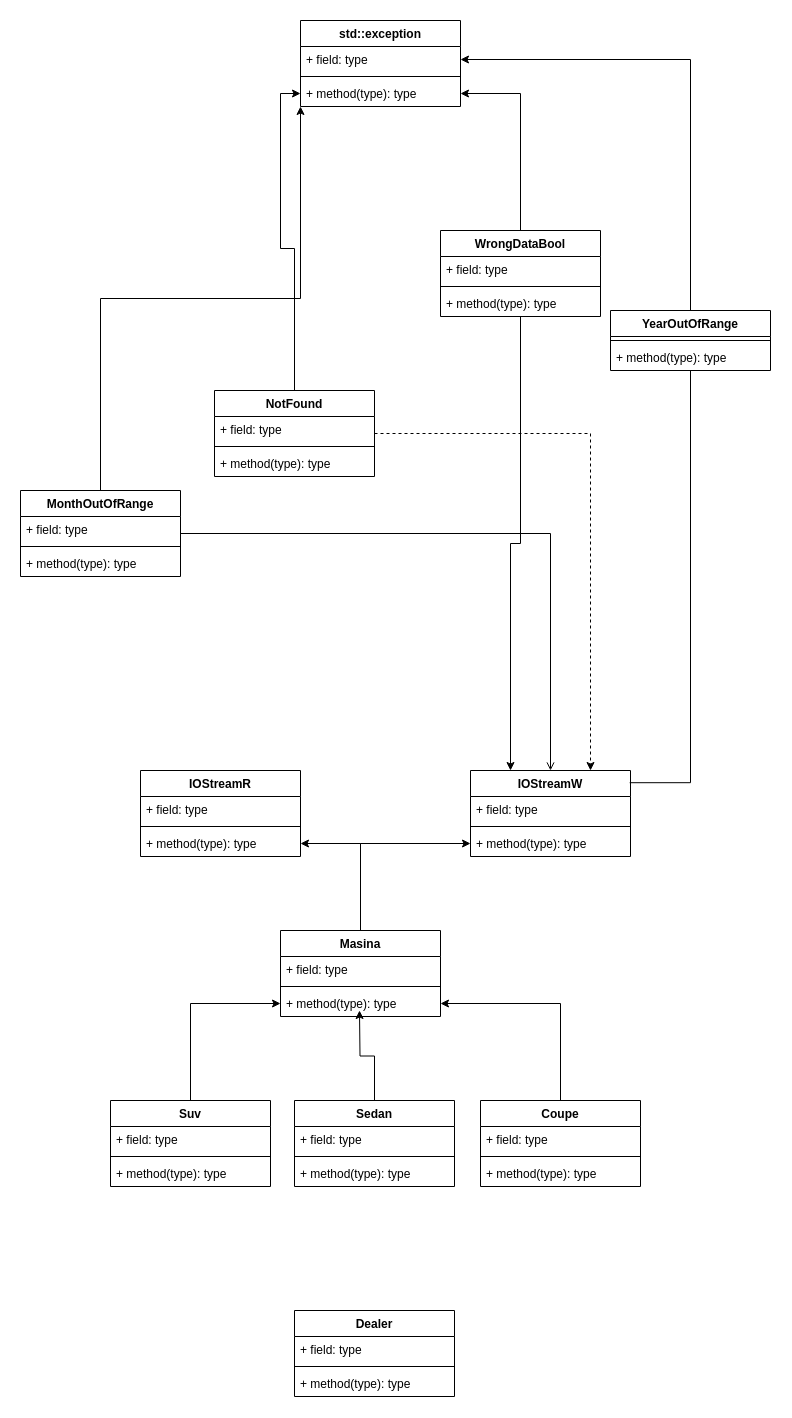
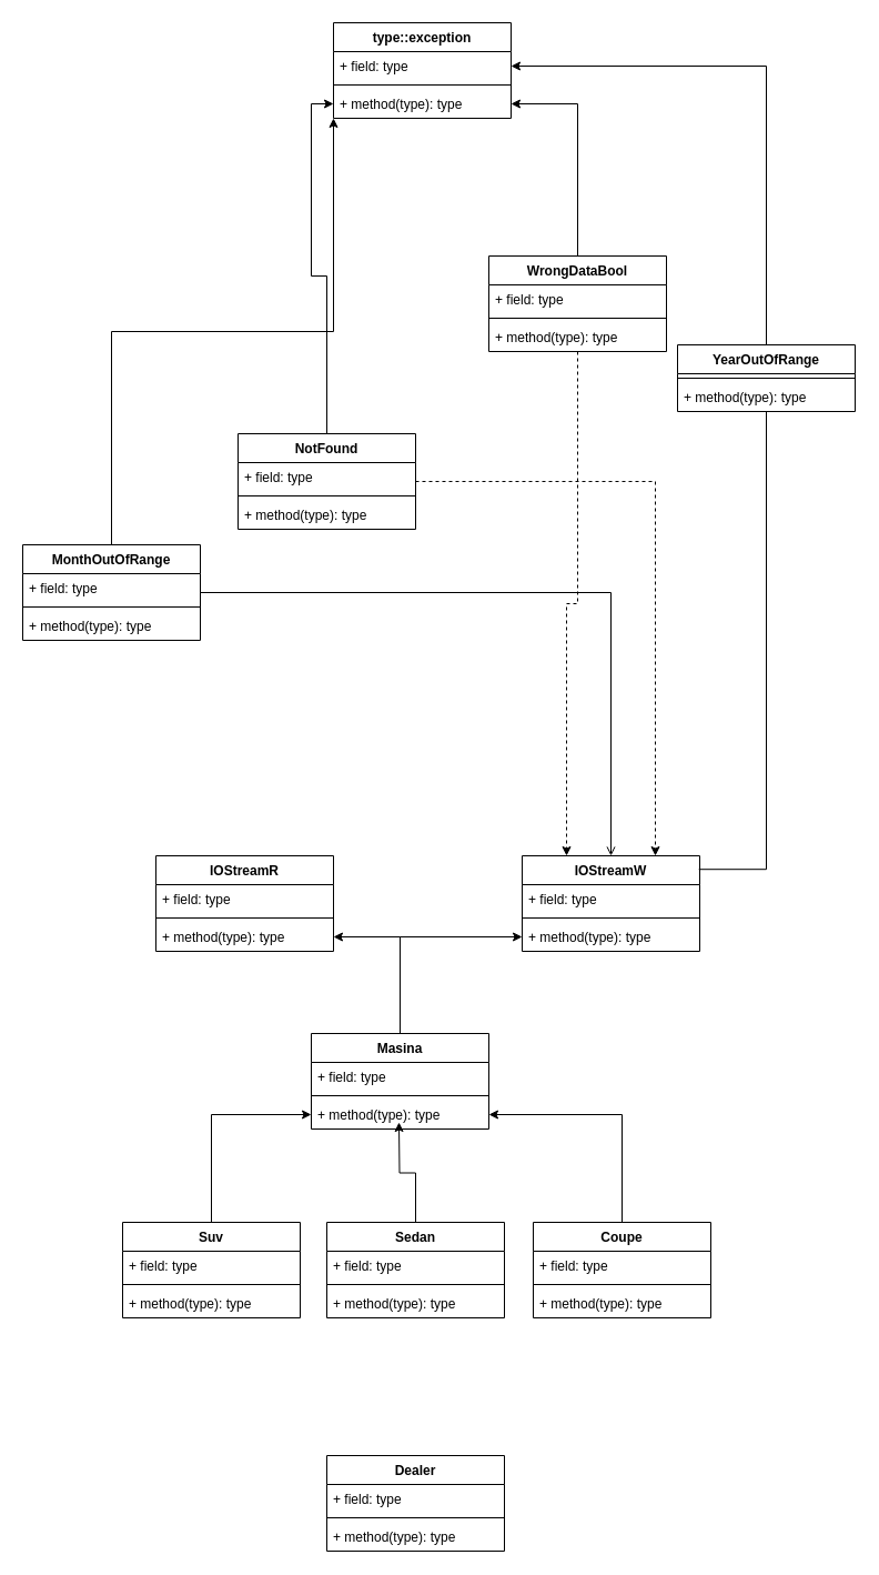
  <mxCell id="0" />
  <mxCell id="1" parent="0" />
  <mxCell id="2" style="edgeStyle=orthogonalEdgeStyle;rounded=0;orthogonalLoop=1;jettySize=auto;html=1;exitX=0.5;exitY=0;exitDx=0;exitDy=0;entryX=1;entryY=0.5;entryDx=0;entryDy=0;" edge="1" parent="1" source="4" target="26"><mxGeometry relative="1" as="geometry" /></mxCell>
  <mxCell id="3" style="edgeStyle=orthogonalEdgeStyle;rounded=0;orthogonalLoop=1;jettySize=auto;html=1;exitX=0.5;exitY=0;exitDx=0;exitDy=0;entryX=0;entryY=0.5;entryDx=0;entryDy=0;" edge="1" parent="1" source="4" target="30"><mxGeometry relative="1" as="geometry" /></mxCell>
  <mxCell id="4" value="Masina" style="swimlane;fontStyle=1;align=center;verticalAlign=top;childLayout=stackLayout;horizontal=1;startSize=26;horizontalStack=0;resizeParent=1;resizeParentMax=0;resizeLast=0;collapsible=1;marginBottom=0;" vertex="1" parent="1"><mxGeometry x="280" y="930" width="160" height="86" as="geometry" /></mxCell>
  <mxCell id="5" value="+ field: type" style="text;strokeColor=none;fillColor=none;align=left;verticalAlign=top;spacingLeft=4;spacingRight=4;overflow=hidden;rotatable=0;points=[[0,0.5],[1,0.5]];portConstraint=eastwest;" vertex="1" parent="4"><mxGeometry y="26" width="160" height="26" as="geometry" /></mxCell>
  <mxCell id="6" value="" style="line;strokeWidth=1;fillColor=none;align=left;verticalAlign=middle;spacingTop=-1;spacingLeft=3;spacingRight=3;rotatable=0;labelPosition=right;points=[];portConstraint=eastwest;strokeColor=inherit;" vertex="1" parent="4"><mxGeometry y="52" width="160" height="8" as="geometry" /></mxCell>
  <mxCell id="7" value="+ method(type): type" style="text;strokeColor=none;fillColor=none;align=left;verticalAlign=top;spacingLeft=4;spacingRight=4;overflow=hidden;rotatable=0;points=[[0,0.5],[1,0.5]];portConstraint=eastwest;" vertex="1" parent="4"><mxGeometry y="60" width="160" height="26" as="geometry" /></mxCell>
  <mxCell id="8" style="edgeStyle=orthogonalEdgeStyle;rounded=0;orthogonalLoop=1;jettySize=auto;html=1;exitX=0.5;exitY=0;exitDx=0;exitDy=0;entryX=0;entryY=0.5;entryDx=0;entryDy=0;" edge="1" parent="1" source="9" target="7"><mxGeometry relative="1" as="geometry" /></mxCell>
  <mxCell id="9" value="Suv&#10;" style="swimlane;fontStyle=1;align=center;verticalAlign=top;childLayout=stackLayout;horizontal=1;startSize=26;horizontalStack=0;resizeParent=1;resizeParentMax=0;resizeLast=0;collapsible=1;marginBottom=0;" vertex="1" parent="1"><mxGeometry x="110" y="1100" width="160" height="86" as="geometry" /></mxCell>
  <mxCell id="10" value="+ field: type" style="text;strokeColor=none;fillColor=none;align=left;verticalAlign=top;spacingLeft=4;spacingRight=4;overflow=hidden;rotatable=0;points=[[0,0.5],[1,0.5]];portConstraint=eastwest;" vertex="1" parent="9"><mxGeometry y="26" width="160" height="26" as="geometry" /></mxCell>
  <mxCell id="11" value="" style="line;strokeWidth=1;fillColor=none;align=left;verticalAlign=middle;spacingTop=-1;spacingLeft=3;spacingRight=3;rotatable=0;labelPosition=right;points=[];portConstraint=eastwest;strokeColor=inherit;" vertex="1" parent="9"><mxGeometry y="52" width="160" height="8" as="geometry" /></mxCell>
  <mxCell id="12" value="+ method(type): type" style="text;strokeColor=none;fillColor=none;align=left;verticalAlign=top;spacingLeft=4;spacingRight=4;overflow=hidden;rotatable=0;points=[[0,0.5],[1,0.5]];portConstraint=eastwest;" vertex="1" parent="9"><mxGeometry y="60" width="160" height="26" as="geometry" /></mxCell>
  <mxCell id="13" style="edgeStyle=orthogonalEdgeStyle;rounded=0;orthogonalLoop=1;jettySize=auto;html=1;exitX=0.5;exitY=0;exitDx=0;exitDy=0;" edge="1" parent="1" source="14"><mxGeometry relative="1" as="geometry"><mxPoint x="359" y="1010" as="targetPoint" /></mxGeometry></mxCell>
  <mxCell id="14" value="Sedan" style="swimlane;fontStyle=1;align=center;verticalAlign=top;childLayout=stackLayout;horizontal=1;startSize=26;horizontalStack=0;resizeParent=1;resizeParentMax=0;resizeLast=0;collapsible=1;marginBottom=0;" vertex="1" parent="1"><mxGeometry x="294" y="1100" width="160" height="86" as="geometry" /></mxCell>
  <mxCell id="15" value="+ field: type" style="text;strokeColor=none;fillColor=none;align=left;verticalAlign=top;spacingLeft=4;spacingRight=4;overflow=hidden;rotatable=0;points=[[0,0.5],[1,0.5]];portConstraint=eastwest;" vertex="1" parent="14"><mxGeometry y="26" width="160" height="26" as="geometry" /></mxCell>
  <mxCell id="16" value="" style="line;strokeWidth=1;fillColor=none;align=left;verticalAlign=middle;spacingTop=-1;spacingLeft=3;spacingRight=3;rotatable=0;labelPosition=right;points=[];portConstraint=eastwest;strokeColor=inherit;" vertex="1" parent="14"><mxGeometry y="52" width="160" height="8" as="geometry" /></mxCell>
  <mxCell id="17" value="+ method(type): type" style="text;strokeColor=none;fillColor=none;align=left;verticalAlign=top;spacingLeft=4;spacingRight=4;overflow=hidden;rotatable=0;points=[[0,0.5],[1,0.5]];portConstraint=eastwest;" vertex="1" parent="14"><mxGeometry y="60" width="160" height="26" as="geometry" /></mxCell>
  <mxCell id="18" style="edgeStyle=orthogonalEdgeStyle;rounded=0;orthogonalLoop=1;jettySize=auto;html=1;exitX=0.5;exitY=0;exitDx=0;exitDy=0;entryX=1;entryY=0.5;entryDx=0;entryDy=0;" edge="1" parent="1" source="19" target="7"><mxGeometry relative="1" as="geometry" /></mxCell>
  <mxCell id="19" value="Coupe" style="swimlane;fontStyle=1;align=center;verticalAlign=top;childLayout=stackLayout;horizontal=1;startSize=26;horizontalStack=0;resizeParent=1;resizeParentMax=0;resizeLast=0;collapsible=1;marginBottom=0;" vertex="1" parent="1"><mxGeometry x="480" y="1100" width="160" height="86" as="geometry" /></mxCell>
  <mxCell id="20" value="+ field: type" style="text;strokeColor=none;fillColor=none;align=left;verticalAlign=top;spacingLeft=4;spacingRight=4;overflow=hidden;rotatable=0;points=[[0,0.5],[1,0.5]];portConstraint=eastwest;" vertex="1" parent="19"><mxGeometry y="26" width="160" height="26" as="geometry" /></mxCell>
  <mxCell id="21" value="" style="line;strokeWidth=1;fillColor=none;align=left;verticalAlign=middle;spacingTop=-1;spacingLeft=3;spacingRight=3;rotatable=0;labelPosition=right;points=[];portConstraint=eastwest;strokeColor=inherit;" vertex="1" parent="19"><mxGeometry y="52" width="160" height="8" as="geometry" /></mxCell>
  <mxCell id="22" value="+ method(type): type" style="text;strokeColor=none;fillColor=none;align=left;verticalAlign=top;spacingLeft=4;spacingRight=4;overflow=hidden;rotatable=0;points=[[0,0.5],[1,0.5]];portConstraint=eastwest;" vertex="1" parent="19"><mxGeometry y="60" width="160" height="26" as="geometry" /></mxCell>
  <mxCell id="23" value="IOStreamR" style="swimlane;fontStyle=1;align=center;verticalAlign=top;childLayout=stackLayout;horizontal=1;startSize=26;horizontalStack=0;resizeParent=1;resizeParentMax=0;resizeLast=0;collapsible=1;marginBottom=0;" vertex="1" parent="1"><mxGeometry x="140" y="770" width="160" height="86" as="geometry" /></mxCell>
  <mxCell id="24" value="+ field: type" style="text;strokeColor=none;fillColor=none;align=left;verticalAlign=top;spacingLeft=4;spacingRight=4;overflow=hidden;rotatable=0;points=[[0,0.5],[1,0.5]];portConstraint=eastwest;" vertex="1" parent="23"><mxGeometry y="26" width="160" height="26" as="geometry" /></mxCell>
  <mxCell id="25" value="" style="line;strokeWidth=1;fillColor=none;align=left;verticalAlign=middle;spacingTop=-1;spacingLeft=3;spacingRight=3;rotatable=0;labelPosition=right;points=[];portConstraint=eastwest;strokeColor=inherit;" vertex="1" parent="23"><mxGeometry y="52" width="160" height="8" as="geometry" /></mxCell>
  <mxCell id="26" value="+ method(type): type" style="text;strokeColor=none;fillColor=none;align=left;verticalAlign=top;spacingLeft=4;spacingRight=4;overflow=hidden;rotatable=0;points=[[0,0.5],[1,0.5]];portConstraint=eastwest;" vertex="1" parent="23"><mxGeometry y="60" width="160" height="26" as="geometry" /></mxCell>
  <mxCell id="27" value="IOStreamW" style="swimlane;fontStyle=1;align=center;verticalAlign=top;childLayout=stackLayout;horizontal=1;startSize=26;horizontalStack=0;resizeParent=1;resizeParentMax=0;resizeLast=0;collapsible=1;marginBottom=0;" vertex="1" parent="1"><mxGeometry x="470" y="770" width="160" height="86" as="geometry" /></mxCell>
  <mxCell id="28" value="+ field: type" style="text;strokeColor=none;fillColor=none;align=left;verticalAlign=top;spacingLeft=4;spacingRight=4;overflow=hidden;rotatable=0;points=[[0,0.5],[1,0.5]];portConstraint=eastwest;" vertex="1" parent="27"><mxGeometry y="26" width="160" height="26" as="geometry" /></mxCell>
  <mxCell id="29" value="" style="line;strokeWidth=1;fillColor=none;align=left;verticalAlign=middle;spacingTop=-1;spacingLeft=3;spacingRight=3;rotatable=0;labelPosition=right;points=[];portConstraint=eastwest;strokeColor=inherit;" vertex="1" parent="27"><mxGeometry y="52" width="160" height="8" as="geometry" /></mxCell>
  <mxCell id="30" value="+ method(type): type" style="text;strokeColor=none;fillColor=none;align=left;verticalAlign=top;spacingLeft=4;spacingRight=4;overflow=hidden;rotatable=0;points=[[0,0.5],[1,0.5]];portConstraint=eastwest;" vertex="1" parent="27"><mxGeometry y="60" width="160" height="26" as="geometry" /></mxCell>
  <mxCell id="31" value="Dealer" style="swimlane;fontStyle=1;align=center;verticalAlign=top;childLayout=stackLayout;horizontal=1;startSize=26;horizontalStack=0;resizeParent=1;resizeParentMax=0;resizeLast=0;collapsible=1;marginBottom=0;" vertex="1" parent="1"><mxGeometry x="294" y="1310" width="160" height="86" as="geometry" /></mxCell>
  <mxCell id="32" value="+ field: type" style="text;strokeColor=none;fillColor=none;align=left;verticalAlign=top;spacingLeft=4;spacingRight=4;overflow=hidden;rotatable=0;points=[[0,0.5],[1,0.5]];portConstraint=eastwest;" vertex="1" parent="31"><mxGeometry y="26" width="160" height="26" as="geometry" /></mxCell>
  <mxCell id="33" value="" style="line;strokeWidth=1;fillColor=none;align=left;verticalAlign=middle;spacingTop=-1;spacingLeft=3;spacingRight=3;rotatable=0;labelPosition=right;points=[];portConstraint=eastwest;strokeColor=inherit;" vertex="1" parent="31"><mxGeometry y="52" width="160" height="8" as="geometry" /></mxCell>
  <mxCell id="34" value="+ method(type): type" style="text;strokeColor=none;fillColor=none;align=left;verticalAlign=top;spacingLeft=4;spacingRight=4;overflow=hidden;rotatable=0;points=[[0,0.5],[1,0.5]];portConstraint=eastwest;" vertex="1" parent="31"><mxGeometry y="60" width="160" height="26" as="geometry" /></mxCell>
  <mxCell id="35" style="edgeStyle=orthogonalEdgeStyle;rounded=0;orthogonalLoop=1;jettySize=auto;html=1;exitX=0.5;exitY=0;exitDx=0;exitDy=0;entryX=0;entryY=0.5;entryDx=0;entryDy=0;" edge="1" parent="1" source="37" target="61"><mxGeometry relative="1" as="geometry" /></mxCell>
  <mxCell id="36" style="edgeStyle=orthogonalEdgeStyle;rounded=0;orthogonalLoop=1;jettySize=auto;html=1;entryX=0.75;entryY=0;entryDx=0;entryDy=0;dashed=1;" edge="1" parent="1" source="37" target="27"><mxGeometry relative="1" as="geometry" /></mxCell>
  <mxCell id="37" value="NotFound" style="swimlane;fontStyle=1;align=center;verticalAlign=top;childLayout=stackLayout;horizontal=1;startSize=26;horizontalStack=0;resizeParent=1;resizeParentMax=0;resizeLast=0;collapsible=1;marginBottom=0;" vertex="1" parent="1"><mxGeometry x="214" y="390" width="160" height="86" as="geometry" /></mxCell>
  <mxCell id="38" value="+ field: type" style="text;strokeColor=none;fillColor=none;align=left;verticalAlign=top;spacingLeft=4;spacingRight=4;overflow=hidden;rotatable=0;points=[[0,0.5],[1,0.5]];portConstraint=eastwest;" vertex="1" parent="37"><mxGeometry y="26" width="160" height="26" as="geometry" /></mxCell>
  <mxCell id="39" value="" style="line;strokeWidth=1;fillColor=none;align=left;verticalAlign=middle;spacingTop=-1;spacingLeft=3;spacingRight=3;rotatable=0;labelPosition=right;points=[];portConstraint=eastwest;strokeColor=inherit;" vertex="1" parent="37"><mxGeometry y="52" width="160" height="8" as="geometry" /></mxCell>
  <mxCell id="40" value="+ method(type): type" style="text;strokeColor=none;fillColor=none;align=left;verticalAlign=top;spacingLeft=4;spacingRight=4;overflow=hidden;rotatable=0;points=[[0,0.5],[1,0.5]];portConstraint=eastwest;" vertex="1" parent="37"><mxGeometry y="60" width="160" height="26" as="geometry" /></mxCell>
  <mxCell id="41" style="edgeStyle=orthogonalEdgeStyle;rounded=0;orthogonalLoop=1;jettySize=auto;html=1;exitX=0.5;exitY=0;exitDx=0;exitDy=0;entryX=1;entryY=0.5;entryDx=0;entryDy=0;" edge="1" parent="1" source="43" target="61"><mxGeometry relative="1" as="geometry" /></mxCell>
- <mxCell id="42" style="edgeStyle=orthogonalEdgeStyle;rounded=0;orthogonalLoop=1;jettySize=auto;html=1;entryX=0.25;entryY=0;entryDx=0;entryDy=0;" edge="1" parent="1" source="43" target="27"><mxGeometry relative="1" as="geometry" /></mxCell>
+ <mxCell id="42" style="edgeStyle=orthogonalEdgeStyle;rounded=0;orthogonalLoop=1;jettySize=auto;html=1;entryX=0.25;entryY=0;entryDx=0;entryDy=0;dashed=1;" edge="1" parent="1" source="43" target="27"><mxGeometry relative="1" as="geometry" /></mxCell>
  <mxCell id="43" value="WrongDataBool" style="swimlane;fontStyle=1;align=center;verticalAlign=top;childLayout=stackLayout;horizontal=1;startSize=26;horizontalStack=0;resizeParent=1;resizeParentMax=0;resizeLast=0;collapsible=1;marginBottom=0;" vertex="1" parent="1"><mxGeometry x="440" y="230" width="160" height="86" as="geometry" /></mxCell>
  <mxCell id="44" value="+ field: type" style="text;strokeColor=none;fillColor=none;align=left;verticalAlign=top;spacingLeft=4;spacingRight=4;overflow=hidden;rotatable=0;points=[[0,0.5],[1,0.5]];portConstraint=eastwest;" vertex="1" parent="43"><mxGeometry y="26" width="160" height="26" as="geometry" /></mxCell>
  <mxCell id="45" value="" style="line;strokeWidth=1;fillColor=none;align=left;verticalAlign=middle;spacingTop=-1;spacingLeft=3;spacingRight=3;rotatable=0;labelPosition=right;points=[];portConstraint=eastwest;strokeColor=inherit;" vertex="1" parent="43"><mxGeometry y="52" width="160" height="8" as="geometry" /></mxCell>
  <mxCell id="46" value="+ method(type): type" style="text;strokeColor=none;fillColor=none;align=left;verticalAlign=top;spacingLeft=4;spacingRight=4;overflow=hidden;rotatable=0;points=[[0,0.5],[1,0.5]];portConstraint=eastwest;" vertex="1" parent="43"><mxGeometry y="60" width="160" height="26" as="geometry" /></mxCell>
  <mxCell id="47" style="edgeStyle=orthogonalEdgeStyle;rounded=0;orthogonalLoop=1;jettySize=auto;html=1;exitX=0.5;exitY=0;exitDx=0;exitDy=0;entryX=0;entryY=1;entryDx=0;entryDy=0;" edge="1" parent="1" source="49" target="58"><mxGeometry relative="1" as="geometry" /></mxCell>
  <mxCell id="48" style="edgeStyle=orthogonalEdgeStyle;rounded=0;orthogonalLoop=1;jettySize=auto;html=1;entryX=0.5;entryY=0;entryDx=0;entryDy=0;endArrow=open;" edge="1" parent="1" source="49" target="27"><mxGeometry relative="1" as="geometry" /></mxCell>
  <mxCell id="49" value="MonthOutOfRange" style="swimlane;fontStyle=1;align=center;verticalAlign=top;childLayout=stackLayout;horizontal=1;startSize=26;horizontalStack=0;resizeParent=1;resizeParentMax=0;resizeLast=0;collapsible=1;marginBottom=0;" vertex="1" parent="1"><mxGeometry x="20" y="490" width="160" height="86" as="geometry" /></mxCell>
  <mxCell id="50" value="+ field: type" style="text;strokeColor=none;fillColor=none;align=left;verticalAlign=top;spacingLeft=4;spacingRight=4;overflow=hidden;rotatable=0;points=[[0,0.5],[1,0.5]];portConstraint=eastwest;" vertex="1" parent="49"><mxGeometry y="26" width="160" height="26" as="geometry" /></mxCell>
  <mxCell id="51" value="" style="line;strokeWidth=1;fillColor=none;align=left;verticalAlign=middle;spacingTop=-1;spacingLeft=3;spacingRight=3;rotatable=0;labelPosition=right;points=[];portConstraint=eastwest;strokeColor=inherit;" vertex="1" parent="49"><mxGeometry y="52" width="160" height="8" as="geometry" /></mxCell>
  <mxCell id="52" value="+ method(type): type" style="text;strokeColor=none;fillColor=none;align=left;verticalAlign=top;spacingLeft=4;spacingRight=4;overflow=hidden;rotatable=0;points=[[0,0.5],[1,0.5]];portConstraint=eastwest;" vertex="1" parent="49"><mxGeometry y="60" width="160" height="26" as="geometry" /></mxCell>
  <mxCell id="53" style="edgeStyle=orthogonalEdgeStyle;rounded=0;orthogonalLoop=1;jettySize=auto;html=1;exitX=0.5;exitY=0;exitDx=0;exitDy=0;entryX=1;entryY=0.5;entryDx=0;entryDy=0;" edge="1" parent="1" source="55" target="59"><mxGeometry relative="1" as="geometry" /></mxCell>
  <mxCell id="54" style="edgeStyle=orthogonalEdgeStyle;rounded=0;orthogonalLoop=1;jettySize=auto;html=1;entryX=0.995;entryY=0.142;entryDx=0;entryDy=0;entryPerimeter=0;endArrow=none;" edge="1" parent="1" source="55" target="27"><mxGeometry relative="1" as="geometry" /></mxCell>
  <mxCell id="55" value="YearOutOfRange" style="swimlane;fontStyle=1;align=center;verticalAlign=top;childLayout=stackLayout;horizontal=1;startSize=26;horizontalStack=0;resizeParent=1;resizeParentMax=0;resizeLast=0;collapsible=1;marginBottom=0;" vertex="1" parent="1"><mxGeometry x="610" y="310" width="160" height="60" as="geometry" /></mxCell>
  <mxCell id="56" value="" style="line;strokeWidth=1;fillColor=none;align=left;verticalAlign=middle;spacingTop=-1;spacingLeft=3;spacingRight=3;rotatable=0;labelPosition=right;points=[];portConstraint=eastwest;strokeColor=inherit;" vertex="1" parent="55"><mxGeometry y="26" width="160" height="8" as="geometry" /></mxCell>
  <mxCell id="57" value="+ method(type): type" style="text;strokeColor=none;fillColor=none;align=left;verticalAlign=top;spacingLeft=4;spacingRight=4;overflow=hidden;rotatable=0;points=[[0,0.5],[1,0.5]];portConstraint=eastwest;" vertex="1" parent="55"><mxGeometry y="34" width="160" height="26" as="geometry" /></mxCell>
- <mxCell id="58" value="std::exception" style="swimlane;fontStyle=1;align=center;verticalAlign=top;childLayout=stackLayout;horizontal=1;startSize=26;horizontalStack=0;resizeParent=1;resizeParentMax=0;resizeLast=0;collapsible=1;marginBottom=0;" vertex="1" parent="1"><mxGeometry x="300" y="20" width="160" height="86" as="geometry" /></mxCell>
+ <mxCell id="58" value="type::exception" style="swimlane;fontStyle=1;align=center;verticalAlign=top;childLayout=stackLayout;horizontal=1;startSize=26;horizontalStack=0;resizeParent=1;resizeParentMax=0;resizeLast=0;collapsible=1;marginBottom=0;" vertex="1" parent="1"><mxGeometry x="300" y="20" width="160" height="86" as="geometry" /></mxCell>
  <mxCell id="59" value="+ field: type" style="text;strokeColor=none;fillColor=none;align=left;verticalAlign=top;spacingLeft=4;spacingRight=4;overflow=hidden;rotatable=0;points=[[0,0.5],[1,0.5]];portConstraint=eastwest;" vertex="1" parent="58"><mxGeometry y="26" width="160" height="26" as="geometry" /></mxCell>
  <mxCell id="60" value="" style="line;strokeWidth=1;fillColor=none;align=left;verticalAlign=middle;spacingTop=-1;spacingLeft=3;spacingRight=3;rotatable=0;labelPosition=right;points=[];portConstraint=eastwest;strokeColor=inherit;" vertex="1" parent="58"><mxGeometry y="52" width="160" height="8" as="geometry" /></mxCell>
  <mxCell id="61" value="+ method(type): type" style="text;strokeColor=none;fillColor=none;align=left;verticalAlign=top;spacingLeft=4;spacingRight=4;overflow=hidden;rotatable=0;points=[[0,0.5],[1,0.5]];portConstraint=eastwest;" vertex="1" parent="58"><mxGeometry y="60" width="160" height="26" as="geometry" /></mxCell>
